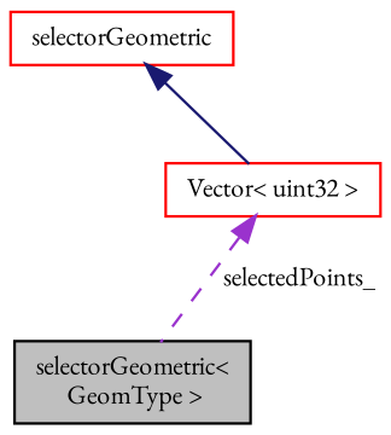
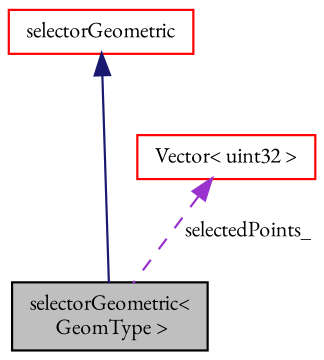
  digraph {
    fontname="EB Garamond"
    node [color=red fillcolor=white fontname="EB Garamond" fontsize=10 shape=record style=filled]
    edge [dir=back fontname="EB Garamond" fontsize=10 labelfontname=Helvetica labelfontsize=10]
    n1 [color=black fillcolor=grey75 fontcolor=black height=0.2 label="selectorGeometric\<\l GeomType \>" width=0.4]
    n2 [height=0.2 label=selectorGeometric width=0.4]
    n3 [height=0.2 label="Vector\< uint32 \>" width=0.4]
-   n2 -> n3 [color=midnightblue style=solid]
+   n2 -> n1 [color=midnightblue style=solid]
    n3 -> n1 [color=darkorchid3 label=" selectedPoints_" style=dashed]
  }
